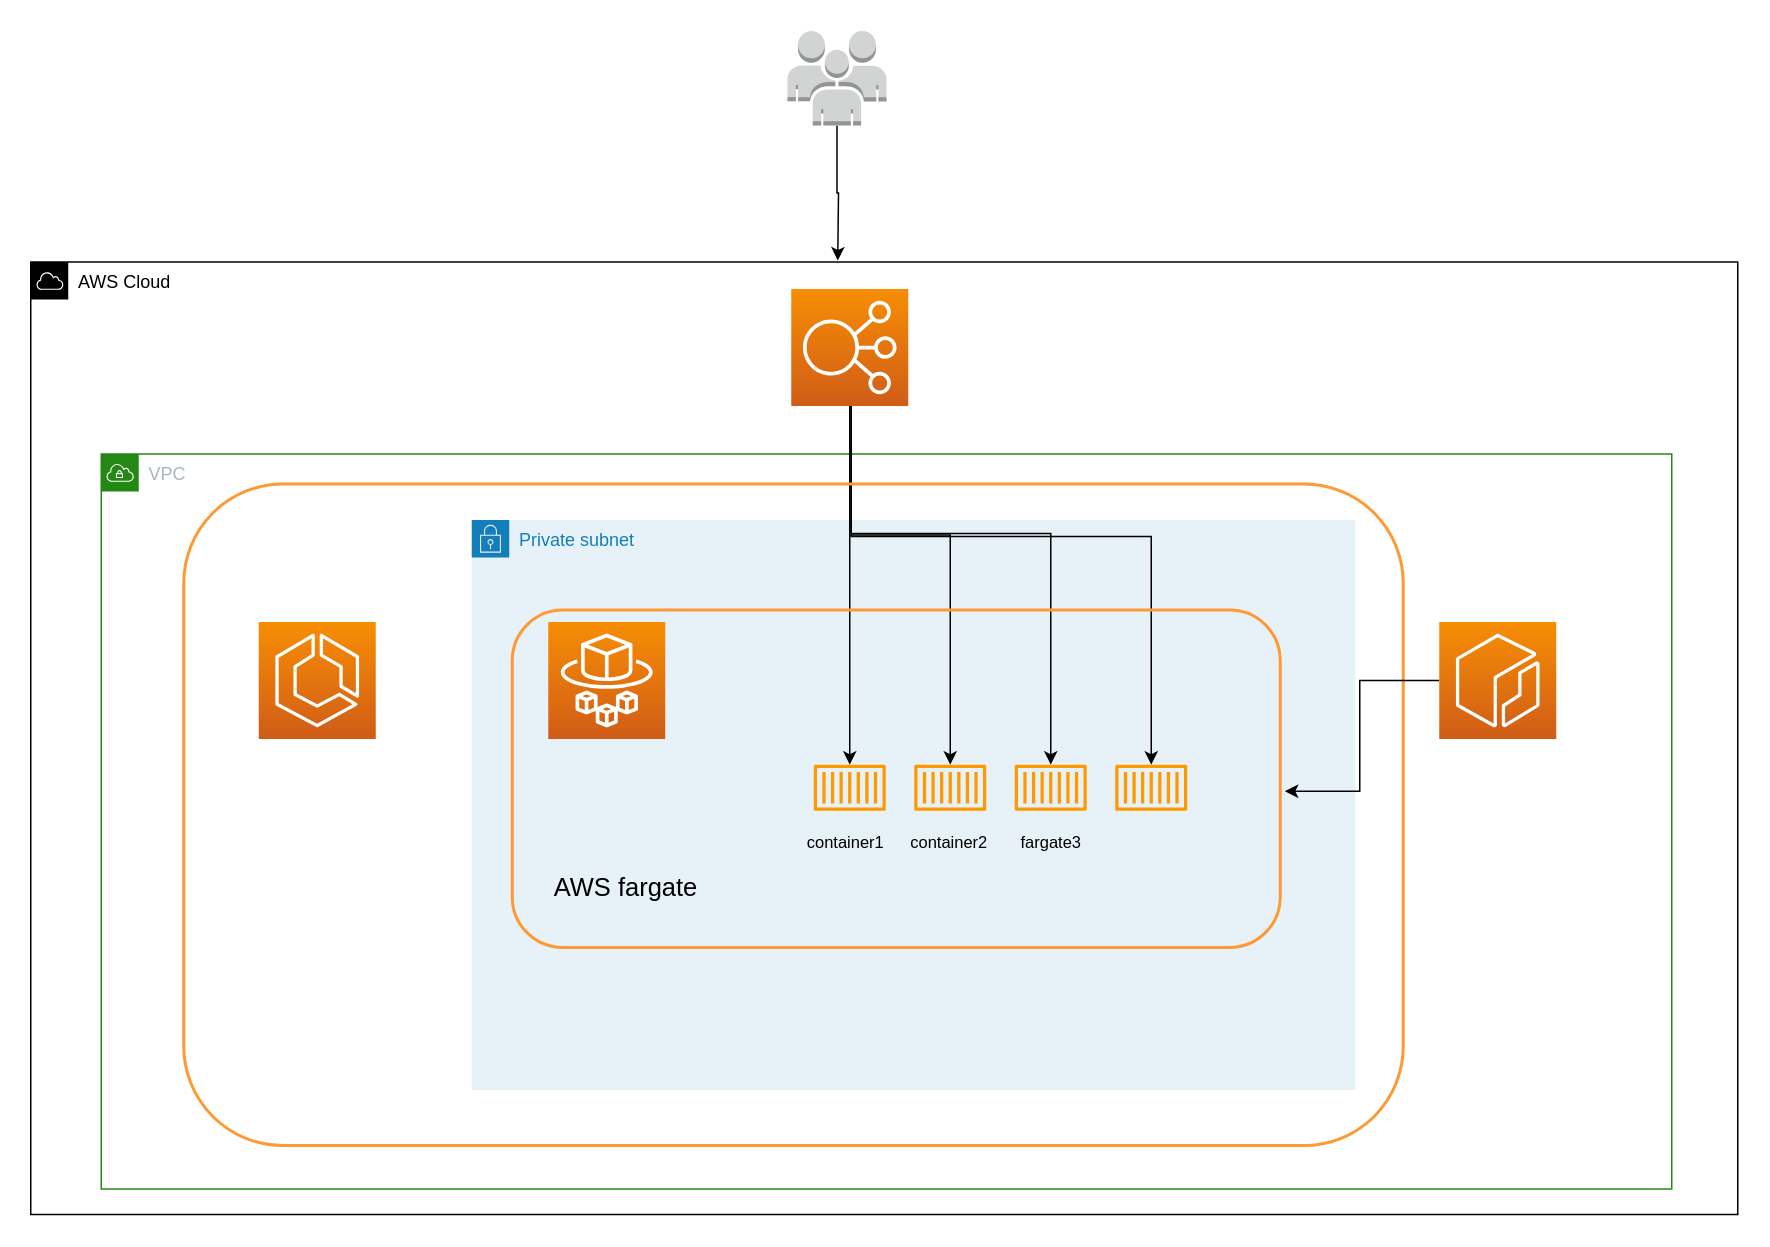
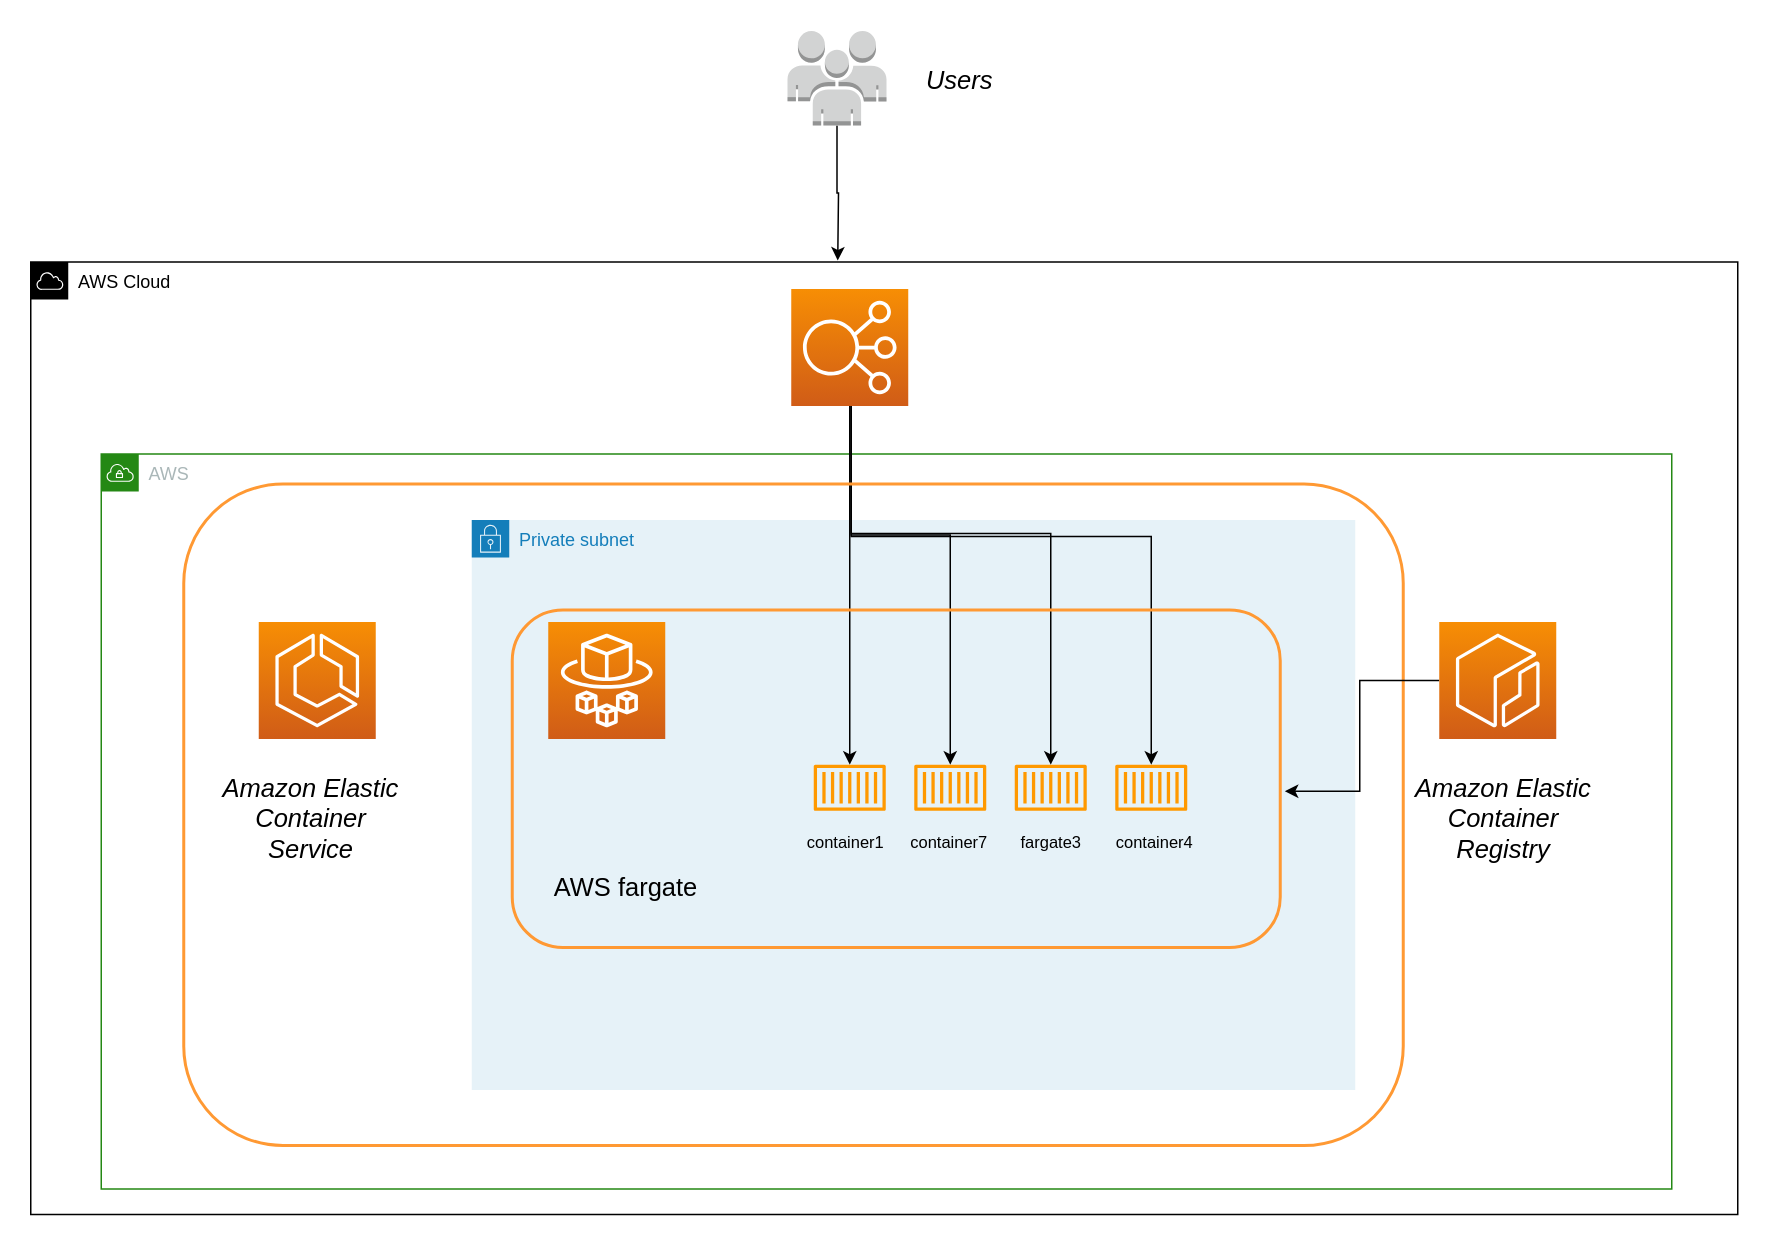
  <mxCell id="0" />
  <mxCell id="1" parent="0" />
- <mxCell id="2" value="VPC" style="points=[[0,0],[0.25,0],[0.5,0],[0.75,0],[1,0],[1,0.25],[1,0.5],[1,0.75],[1,1],[0.75,1],[0.5,1],[0.25,1],[0,1],[0,0.75],[0,0.5],[0,0.25]];outlineConnect=0;gradientColor=none;html=1;whiteSpace=wrap;fontSize=12;fontStyle=0;shape=mxgraph.aws4.group;grIcon=mxgraph.aws4.group_vpc;strokeColor=#248814;fillColor=none;verticalAlign=top;align=left;spacingLeft=30;fontColor=#AAB7B8;dashed=0;rounded=1;glass=0;" vertex="1" parent="1"><mxGeometry x="67" y="302" width="1047" height="490" as="geometry" /></mxCell>
+ <mxCell id="2" value="AWS" style="points=[[0,0],[0.25,0],[0.5,0],[0.75,0],[1,0],[1,0.25],[1,0.5],[1,0.75],[1,1],[0.75,1],[0.5,1],[0.25,1],[0,1],[0,0.75],[0,0.5],[0,0.25]];outlineConnect=0;gradientColor=none;html=1;whiteSpace=wrap;fontSize=12;fontStyle=0;shape=mxgraph.aws4.group;grIcon=mxgraph.aws4.group_vpc;strokeColor=#248814;fillColor=none;verticalAlign=top;align=left;spacingLeft=30;fontColor=#AAB7B8;dashed=0;rounded=1;glass=0;" vertex="1" parent="1"><mxGeometry x="67" y="302" width="1047" height="490" as="geometry" /></mxCell>
  <mxCell id="3" value="AWS Cloud" style="sketch=0;outlineConnect=0;html=1;whiteSpace=wrap;fontSize=12;fontStyle=0;shape=mxgraph.aws4.group;grIcon=mxgraph.aws4.group_aws_cloud;verticalAlign=top;align=left;spacingLeft=30;dashed=0;perimeterSpacing=0;fillColor=none;" vertex="1" parent="1"><mxGeometry x="20" y="174" width="1138" height="635" as="geometry" /></mxCell>
  <mxCell id="4" value="Private subnet" style="points=[[0,0],[0.25,0],[0.5,0],[0.75,0],[1,0],[1,0.25],[1,0.5],[1,0.75],[1,1],[0.75,1],[0.5,1],[0.25,1],[0,1],[0,0.75],[0,0.5],[0,0.25]];outlineConnect=0;html=1;whiteSpace=wrap;fontSize=12;fontStyle=0;shape=mxgraph.aws4.group;grIcon=mxgraph.aws4.group_security_group;grStroke=0;strokeColor=#147EBA;fillColor=#E6F2F8;verticalAlign=top;align=left;spacingLeft=30;fontColor=#147EBA;dashed=0;rounded=1;glass=0;labelBackgroundColor=none;" vertex="1" parent="1"><mxGeometry x="314" y="346" width="589" height="380" as="geometry" /></mxCell>
  <mxCell id="5" value="" style="sketch=0;points=[[0,0,0],[0.25,0,0],[0.5,0,0],[0.75,0,0],[1,0,0],[0,1,0],[0.25,1,0],[0.5,1,0],[0.75,1,0],[1,1,0],[0,0.25,0],[0,0.5,0],[0,0.75,0],[1,0.25,0],[1,0.5,0],[1,0.75,0]];outlineConnect=0;fontColor=#232F3E;gradientColor=#F78E04;gradientDirection=north;fillColor=#D05C17;strokeColor=#ffffff;dashed=0;verticalLabelPosition=bottom;verticalAlign=top;align=center;html=1;fontSize=12;fontStyle=0;aspect=fixed;shape=mxgraph.aws4.resourceIcon;resIcon=mxgraph.aws4.ecs;" vertex="1" parent="1"><mxGeometry x="172" y="414" width="78" height="78" as="geometry" /></mxCell>
  <mxCell id="6" value="" style="edgeStyle=orthogonalEdgeStyle;rounded=0;orthogonalLoop=1;jettySize=auto;html=1;fontSize=17;fontColor=#000000;" edge="1" parent="1" source="10" target="12"><mxGeometry relative="1" as="geometry"><Array as="points"><mxPoint x="566" y="281" /><mxPoint x="566" y="281" /></Array></mxGeometry></mxCell>
  <mxCell id="7" style="edgeStyle=orthogonalEdgeStyle;rounded=0;orthogonalLoop=1;jettySize=auto;html=1;fontSize=17;fontColor=#000000;" edge="1" parent="1" source="10" target="13"><mxGeometry relative="1" as="geometry"><Array as="points"><mxPoint x="567" y="356" /><mxPoint x="633" y="356" /></Array></mxGeometry></mxCell>
  <mxCell id="8" style="edgeStyle=orthogonalEdgeStyle;rounded=0;orthogonalLoop=1;jettySize=auto;html=1;fontSize=17;fontColor=#000000;" edge="1" parent="1" source="10" target="14"><mxGeometry relative="1" as="geometry"><Array as="points"><mxPoint x="567" y="355" /><mxPoint x="700" y="355" /></Array></mxGeometry></mxCell>
  <mxCell id="9" style="edgeStyle=orthogonalEdgeStyle;rounded=0;orthogonalLoop=1;jettySize=auto;html=1;fontSize=17;fontColor=#000000;" edge="1" parent="1" source="10" target="15"><mxGeometry relative="1" as="geometry"><Array as="points"><mxPoint x="567" y="357" /><mxPoint x="767" y="357" /></Array></mxGeometry></mxCell>
  <mxCell id="10" value="" style="sketch=0;points=[[0,0,0],[0.25,0,0],[0.5,0,0],[0.75,0,0],[1,0,0],[0,1,0],[0.25,1,0],[0.5,1,0],[0.75,1,0],[1,1,0],[0,0.25,0],[0,0.5,0],[0,0.75,0],[1,0.25,0],[1,0.5,0],[1,0.75,0]];outlineConnect=0;fontColor=#232F3E;gradientColor=#F78E04;gradientDirection=north;fillColor=#D05C17;strokeColor=#ffffff;dashed=0;verticalLabelPosition=bottom;verticalAlign=top;align=center;html=1;fontSize=12;fontStyle=0;aspect=fixed;shape=mxgraph.aws4.resourceIcon;resIcon=mxgraph.aws4.elastic_load_balancing;" vertex="1" parent="1"><mxGeometry x="527" y="192" width="78" height="78" as="geometry" /></mxCell>
  <mxCell id="11" value="" style="group" vertex="1" connectable="0" parent="1"><mxGeometry x="542" y="509" width="249" height="31" as="geometry" /></mxCell>
  <mxCell id="12" value="" style="sketch=0;outlineConnect=0;fontColor=#232F3E;gradientColor=none;fillColor=#FF9900;strokeColor=none;dashed=0;verticalLabelPosition=bottom;verticalAlign=top;align=center;html=1;fontSize=12;fontStyle=0;aspect=fixed;pointerEvents=1;shape=mxgraph.aws4.container_1;rounded=1;glass=0;labelBackgroundColor=none;" vertex="1" parent="11"><mxGeometry width="48" height="31" as="geometry" /></mxCell>
  <mxCell id="13" value="" style="sketch=0;outlineConnect=0;fontColor=#232F3E;gradientColor=none;fillColor=#FF9900;strokeColor=none;dashed=0;verticalLabelPosition=bottom;verticalAlign=top;align=center;html=1;fontSize=12;fontStyle=0;aspect=fixed;pointerEvents=1;shape=mxgraph.aws4.container_1;rounded=1;glass=0;labelBackgroundColor=none;" vertex="1" parent="11"><mxGeometry x="67" width="48" height="31" as="geometry" /></mxCell>
  <mxCell id="14" value="" style="sketch=0;outlineConnect=0;fontColor=#232F3E;gradientColor=none;fillColor=#FF9900;strokeColor=none;dashed=0;verticalLabelPosition=bottom;verticalAlign=top;align=center;html=1;fontSize=12;fontStyle=0;aspect=fixed;pointerEvents=1;shape=mxgraph.aws4.container_1;rounded=1;glass=0;labelBackgroundColor=none;" vertex="1" parent="11"><mxGeometry x="134" width="48" height="31" as="geometry" /></mxCell>
  <mxCell id="15" value="" style="sketch=0;outlineConnect=0;fontColor=#232F3E;gradientColor=none;fillColor=#FF9900;strokeColor=none;dashed=0;verticalLabelPosition=bottom;verticalAlign=top;align=center;html=1;fontSize=12;fontStyle=0;aspect=fixed;pointerEvents=1;shape=mxgraph.aws4.container_1;rounded=1;glass=0;labelBackgroundColor=none;" vertex="1" parent="11"><mxGeometry x="201" width="48" height="31" as="geometry" /></mxCell>
  <mxCell id="16" value="" style="whiteSpace=wrap;html=1;gradientColor=none;fillColor=none;strokeColor=#FF9933;perimeterSpacing=0;strokeWidth=2;glass=0;rounded=1;" vertex="1" parent="1"><mxGeometry x="122" y="322" width="813" height="441" as="geometry" /></mxCell>
  <mxCell id="17" value="" style="whiteSpace=wrap;html=1;gradientColor=none;fillColor=none;strokeColor=#FF9933;perimeterSpacing=0;strokeWidth=2;glass=0;rounded=1;fontSize=14;" vertex="1" parent="1"><mxGeometry x="341" y="406" width="512" height="225" as="geometry" /></mxCell>
+ <mxCell id="18" value="&lt;span style=&quot;font-style: italic; font-size: 17px;&quot; class=&quot;notion-enable-hover&quot;&gt;Amazon Elastic Container Service&lt;/span&gt;" style="whiteSpace=wrap;html=1;rounded=1;glass=0;labelBackgroundColor=none;fontSize=17;fontColor=#000000;strokeColor=none;strokeWidth=1;fillColor=none;gradientColor=none;" vertex="1" parent="1"><mxGeometry x="147" y="500" width="120" height="92" as="geometry" /></mxCell>
  <mxCell id="19" value="AWS fargate" style="whiteSpace=wrap;html=1;rounded=1;glass=0;labelBackgroundColor=none;fontSize=17;fontColor=#000000;strokeColor=none;strokeWidth=1;fillColor=none;gradientColor=none;" vertex="1" parent="1"><mxGeometry x="357" y="572" width="120" height="40" as="geometry" /></mxCell>
  <mxCell id="20" value="" style="sketch=0;points=[[0,0,0],[0.25,0,0],[0.5,0,0],[0.75,0,0],[1,0,0],[0,1,0],[0.25,1,0],[0.5,1,0],[0.75,1,0],[1,1,0],[0,0.25,0],[0,0.5,0],[0,0.75,0],[1,0.25,0],[1,0.5,0],[1,0.75,0]];outlineConnect=0;fontColor=#232F3E;gradientColor=#F78E04;gradientDirection=north;fillColor=#D05C17;strokeColor=#ffffff;dashed=0;verticalLabelPosition=bottom;verticalAlign=top;align=center;html=1;fontSize=12;fontStyle=0;aspect=fixed;shape=mxgraph.aws4.resourceIcon;resIcon=mxgraph.aws4.fargate;" vertex="1" parent="1"><mxGeometry x="365" y="414" width="78" height="78" as="geometry" /></mxCell>
  <mxCell id="21" value="" style="edgeStyle=orthogonalEdgeStyle;rounded=0;orthogonalLoop=1;jettySize=auto;html=1;fontSize=17;fontColor=#000000;" edge="1" parent="1" source="22"><mxGeometry relative="1" as="geometry"><mxPoint x="558" y="173" as="targetPoint" /></mxGeometry></mxCell>
  <mxCell id="22" value="" style="outlineConnect=0;dashed=0;verticalLabelPosition=bottom;verticalAlign=top;align=center;html=1;shape=mxgraph.aws3.users;fillColor=#D2D3D3;gradientColor=none;rounded=1;glass=0;labelBackgroundColor=none;fontSize=17;fontColor=#000000;strokeColor=#000000;strokeWidth=1;" vertex="1" parent="1"><mxGeometry x="524.5" y="20" width="66" height="63" as="geometry" /></mxCell>
  <mxCell id="23" value="" style="edgeStyle=orthogonalEdgeStyle;rounded=0;orthogonalLoop=1;jettySize=auto;html=1;fontSize=17;fontColor=#000000;entryX=1.006;entryY=0.537;entryDx=0;entryDy=0;entryPerimeter=0;" edge="1" parent="1" source="24" target="17"><mxGeometry relative="1" as="geometry" /></mxCell>
  <mxCell id="24" value="" style="sketch=0;points=[[0,0,0],[0.25,0,0],[0.5,0,0],[0.75,0,0],[1,0,0],[0,1,0],[0.25,1,0],[0.5,1,0],[0.75,1,0],[1,1,0],[0,0.25,0],[0,0.5,0],[0,0.75,0],[1,0.25,0],[1,0.5,0],[1,0.75,0]];outlineConnect=0;fontColor=#232F3E;gradientColor=#F78E04;gradientDirection=north;fillColor=#D05C17;strokeColor=#ffffff;dashed=0;verticalLabelPosition=bottom;verticalAlign=top;align=center;html=1;fontSize=12;fontStyle=0;aspect=fixed;shape=mxgraph.aws4.resourceIcon;resIcon=mxgraph.aws4.ecr;rounded=1;glass=0;labelBackgroundColor=none;" vertex="1" parent="1"><mxGeometry x="959" y="414" width="78" height="78" as="geometry" /></mxCell>
+ <mxCell id="25" value="&lt;span style=&quot;font-style: italic ; font-size: 17px&quot; class=&quot;notion-enable-hover&quot;&gt;Amazon Elastic Container Registry&lt;/span&gt;" style="whiteSpace=wrap;html=1;rounded=1;glass=0;labelBackgroundColor=none;fontSize=17;fontColor=#000000;strokeColor=none;strokeWidth=1;fillColor=none;gradientColor=none;" vertex="1" parent="1"><mxGeometry x="942" y="500" width="120" height="92" as="geometry" /></mxCell>
  <mxCell id="26" value="container1" style="whiteSpace=wrap;html=1;rounded=1;glass=0;labelBackgroundColor=none;fontSize=11;fontColor=#000000;strokeColor=none;strokeWidth=1;fillColor=none;gradientColor=none;" vertex="1" parent="1"><mxGeometry x="529" y="547" width="69" height="27" as="geometry" /></mxCell>
- <mxCell id="27" value="container2" style="whiteSpace=wrap;html=1;rounded=1;glass=0;labelBackgroundColor=none;fontSize=11;fontColor=#000000;strokeColor=none;strokeWidth=1;fillColor=none;gradientColor=none;" vertex="1" parent="1"><mxGeometry x="598" y="547" width="69" height="27" as="geometry" /></mxCell>
+ <mxCell id="27" value="container7" style="whiteSpace=wrap;html=1;rounded=1;glass=0;labelBackgroundColor=none;fontSize=11;fontColor=#000000;strokeColor=none;strokeWidth=1;fillColor=none;gradientColor=none;" vertex="1" parent="1"><mxGeometry x="598" y="547" width="69" height="27" as="geometry" /></mxCell>
+ <mxCell id="28" value="container4" style="whiteSpace=wrap;html=1;rounded=1;glass=0;labelBackgroundColor=none;fontSize=11;fontColor=#000000;strokeColor=none;strokeWidth=1;fillColor=none;gradientColor=none;" vertex="1" parent="1"><mxGeometry x="735" y="547" width="69" height="27" as="geometry" /></mxCell>
  <mxCell id="29" value="fargate3" style="whiteSpace=wrap;html=1;rounded=1;glass=0;labelBackgroundColor=none;fontSize=11;fontColor=#000000;strokeColor=none;strokeWidth=1;fillColor=none;gradientColor=none;" vertex="1" parent="1"><mxGeometry x="666" y="547" width="69" height="27" as="geometry" /></mxCell>
+ <mxCell id="30" value="&lt;i&gt;Users&lt;/i&gt;" style="whiteSpace=wrap;html=1;rounded=1;glass=0;labelBackgroundColor=none;fontSize=17;fontColor=#000000;strokeColor=none;strokeWidth=1;fillColor=none;gradientColor=none;" vertex="1" parent="1"><mxGeometry x="603" y="20" width="73" height="68" as="geometry" /></mxCell>
